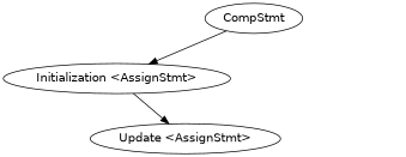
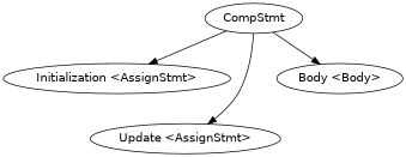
  digraph {
    fontname="DejaVu Sans"
    node [fontname="DejaVu Sans"]
    edge [fontname="DejaVu Sans"]
    n1 [label=CompStmt]
    "Initialization <AssignStmt>"
    "Update <AssignStmt>"
+   "Body <Body>"
    n1 -> "Initialization <AssignStmt>"
-   "Initialization <AssignStmt>" -> "Update <AssignStmt>"
+   n1 -> "Update <AssignStmt>"
+   n1 -> "Body <Body>"
  }
